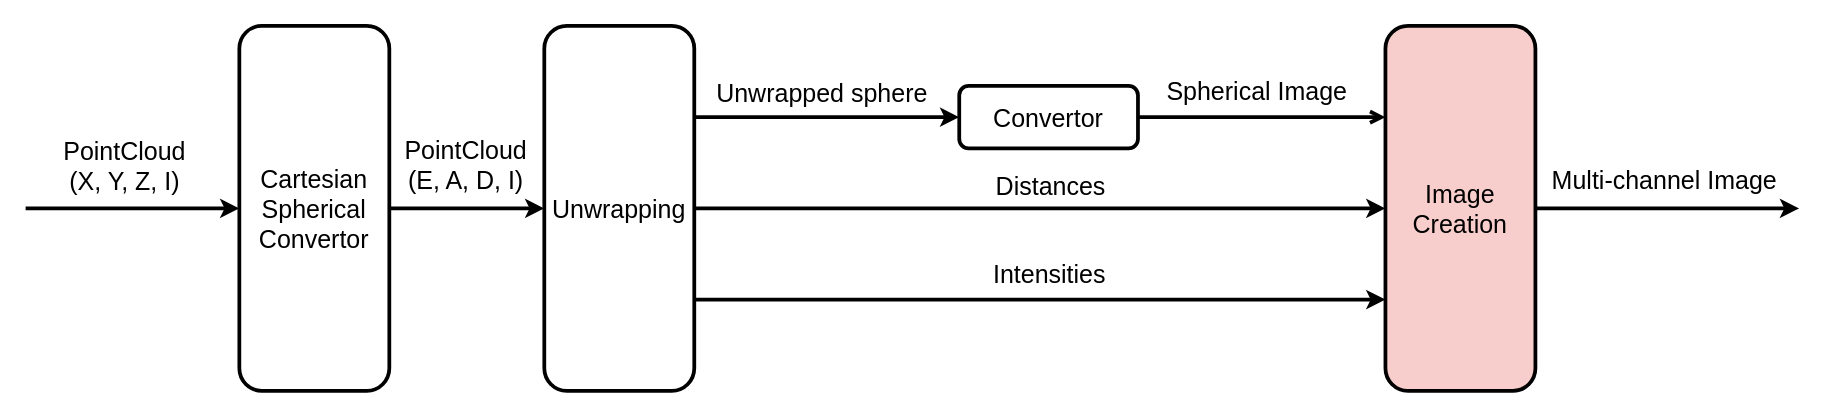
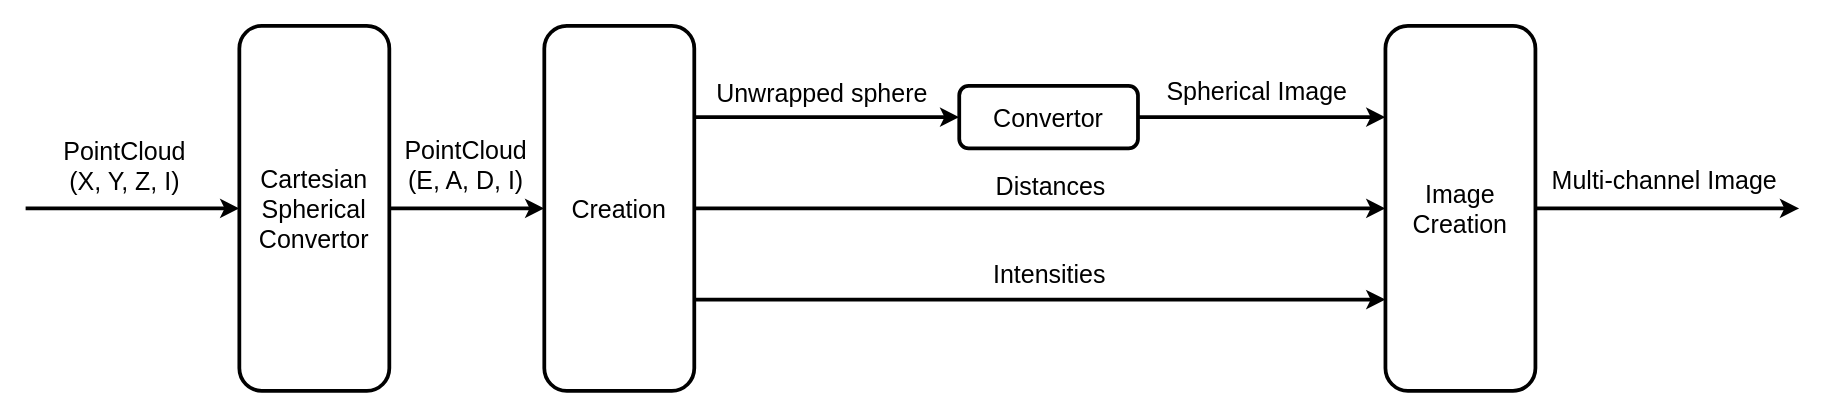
  <mxCell id="0" />
  <mxCell id="1" parent="0" />
  <mxCell id="2" style="edgeStyle=orthogonalEdgeStyle;rounded=0;orthogonalLoop=1;jettySize=auto;html=1;strokeWidth=3;" edge="1" parent="1" source="4" target="7"><mxGeometry relative="1" as="geometry"><mxPoint x="382" y="268" as="sourcePoint" /><mxPoint x="554" y="213" as="targetPoint" /></mxGeometry></mxCell>
  <mxCell id="3" value="&lt;font style=&quot;font-size: 20px&quot;&gt;PointCloud&lt;br&gt;(E, A, D, I)&lt;br&gt;&lt;/font&gt;" style="edgeLabel;html=1;align=center;verticalAlign=middle;resizable=0;points=[];" vertex="1" connectable="0" parent="2"><mxGeometry x="-0.18" relative="1" as="geometry"><mxPoint x="9" y="-36" as="offset" /></mxGeometry></mxCell>
  <mxCell id="4" value="&lt;span style=&quot;font-size: 20px&quot;&gt;Cartesian Spherical Convertor&lt;/span&gt;" style="rounded=1;whiteSpace=wrap;html=1;strokeWidth=3;" vertex="1" parent="1"><mxGeometry x="191" y="20" width="120" height="292" as="geometry" /></mxCell>
  <mxCell id="5" value="" style="endArrow=classic;html=1;strokeWidth=3;" edge="1" parent="1" target="4"><mxGeometry width="50" height="50" relative="1" as="geometry"><mxPoint x="20" y="166" as="sourcePoint" /><mxPoint x="43" y="141" as="targetPoint" /></mxGeometry></mxCell>
  <mxCell id="6" value="&lt;font style=&quot;font-size: 20px&quot;&gt;PointCloud&lt;br&gt;(X, Y, Z, I)&lt;/font&gt;" style="edgeLabel;html=1;align=center;verticalAlign=middle;resizable=0;points=[];" vertex="1" connectable="0" parent="5"><mxGeometry x="-0.544" relative="1" as="geometry"><mxPoint x="39" y="-35" as="offset" /></mxGeometry></mxCell>
- <mxCell id="7" value="&lt;span style=&quot;font-size: 20px&quot;&gt;Unwrapping&lt;/span&gt;" style="rounded=1;whiteSpace=wrap;html=1;strokeWidth=3;" vertex="1" parent="1"><mxGeometry x="435" y="20" width="120" height="292" as="geometry" /></mxCell>
+ <mxCell id="7" value="&lt;span style=&quot;font-size: 20px&quot;&gt;Creation&lt;/span&gt;" style="rounded=1;whiteSpace=wrap;html=1;strokeWidth=3;" vertex="1" parent="1"><mxGeometry x="435" y="20" width="120" height="292" as="geometry" /></mxCell>
  <mxCell id="8" value="" style="endArrow=classic;html=1;strokeWidth=3;exitX=1;exitY=0.75;exitDx=0;exitDy=0;entryX=0;entryY=0.75;entryDx=0;entryDy=0;" edge="1" parent="1" source="7" target="17"><mxGeometry width="50" height="50" relative="1" as="geometry"><mxPoint x="606" y="270" as="sourcePoint" /><mxPoint x="765" y="239" as="targetPoint" /></mxGeometry></mxCell>
  <mxCell id="9" value="&lt;font style=&quot;font-size: 20px&quot;&gt;Intensities&lt;/font&gt;" style="edgeLabel;html=1;align=center;verticalAlign=middle;resizable=0;points=[];" vertex="1" connectable="0" parent="8"><mxGeometry x="-0.105" y="5" relative="1" as="geometry"><mxPoint x="36" y="-17" as="offset" /></mxGeometry></mxCell>
  <mxCell id="10" value="" style="endArrow=classic;html=1;strokeWidth=3;exitX=1;exitY=0.5;exitDx=0;exitDy=0;entryX=0;entryY=0.5;entryDx=0;entryDy=0;" edge="1" parent="1" source="7" target="17"><mxGeometry width="50" height="50" relative="1" as="geometry"><mxPoint x="565" y="221" as="sourcePoint" /><mxPoint x="765" y="166" as="targetPoint" /></mxGeometry></mxCell>
  <mxCell id="11" value="&lt;font style=&quot;font-size: 20px&quot;&gt;Distances&lt;/font&gt;" style="edgeLabel;html=1;align=center;verticalAlign=middle;resizable=0;points=[];" vertex="1" connectable="0" parent="10"><mxGeometry x="-0.095" relative="1" as="geometry"><mxPoint x="34" y="-19" as="offset" /></mxGeometry></mxCell>
  <mxCell id="12" value="" style="endArrow=classic;html=1;strokeWidth=3;exitX=1;exitY=0.25;exitDx=0;exitDy=0;" edge="1" parent="1" source="7" target="16"><mxGeometry width="50" height="50" relative="1" as="geometry"><mxPoint x="575" y="231" as="sourcePoint" /><mxPoint x="765" y="93" as="targetPoint" /></mxGeometry></mxCell>
  <mxCell id="13" value="&lt;font style=&quot;font-size: 20px&quot;&gt;Unwrapped sphere&lt;/font&gt;" style="edgeLabel;html=1;align=center;verticalAlign=middle;resizable=0;points=[];" vertex="1" connectable="0" parent="12"><mxGeometry x="-0.525" y="3" relative="1" as="geometry"><mxPoint x="51" y="-18" as="offset" /></mxGeometry></mxCell>
- <mxCell id="14" style="edgeStyle=orthogonalEdgeStyle;rounded=0;orthogonalLoop=1;jettySize=auto;html=1;entryX=0;entryY=0.25;entryDx=0;entryDy=0;strokeWidth=3;endArrow=open;" edge="1" parent="1" source="16" target="17"><mxGeometry relative="1" as="geometry" /></mxCell>
+ <mxCell id="14" style="edgeStyle=orthogonalEdgeStyle;rounded=0;orthogonalLoop=1;jettySize=auto;html=1;entryX=0;entryY=0.25;entryDx=0;entryDy=0;strokeWidth=3;" edge="1" parent="1" source="16" target="17"><mxGeometry relative="1" as="geometry" /></mxCell>
  <mxCell id="15" value="&lt;font style=&quot;font-size: 20px&quot;&gt;Spherical Image&lt;/font&gt;" style="edgeLabel;html=1;align=center;verticalAlign=middle;resizable=0;points=[];" vertex="1" connectable="0" parent="14"><mxGeometry x="0.167" y="-1" relative="1" as="geometry"><mxPoint x="-22" y="-23" as="offset" /></mxGeometry></mxCell>
  <mxCell id="16" value="&lt;span style=&quot;font-size: 20px&quot;&gt;Convertor&lt;/span&gt;" style="rounded=1;whiteSpace=wrap;html=1;strokeWidth=3;" vertex="1" parent="1"><mxGeometry x="767" y="68" width="143" height="50" as="geometry" /></mxCell>
- <mxCell id="17" value="&lt;span style=&quot;font-size: 20px&quot;&gt;Image Creation&lt;/span&gt;" style="rounded=1;whiteSpace=wrap;html=1;strokeWidth=3;fillColor=#f8cecc;" vertex="1" parent="1"><mxGeometry x="1108" y="20" width="120" height="292" as="geometry" /></mxCell>
+ <mxCell id="17" value="&lt;span style=&quot;font-size: 20px&quot;&gt;Image Creation&lt;/span&gt;" style="rounded=1;whiteSpace=wrap;html=1;strokeWidth=3;" vertex="1" parent="1"><mxGeometry x="1108" y="20" width="120" height="292" as="geometry" /></mxCell>
  <mxCell id="18" value="" style="endArrow=classic;html=1;strokeWidth=3;" edge="1" parent="1" source="17"><mxGeometry width="50" height="50" relative="1" as="geometry"><mxPoint x="992" y="230" as="sourcePoint" /><mxPoint x="1439" y="166" as="targetPoint" /></mxGeometry></mxCell>
  <mxCell id="19" value="&lt;font style=&quot;font-size: 20px&quot;&gt;Multi-channel Image&lt;/font&gt;" style="edgeLabel;html=1;align=center;verticalAlign=middle;resizable=0;points=[];" vertex="1" connectable="0" parent="18"><mxGeometry x="-0.283" y="-1" relative="1" as="geometry"><mxPoint x="26" y="-25" as="offset" /></mxGeometry></mxCell>
